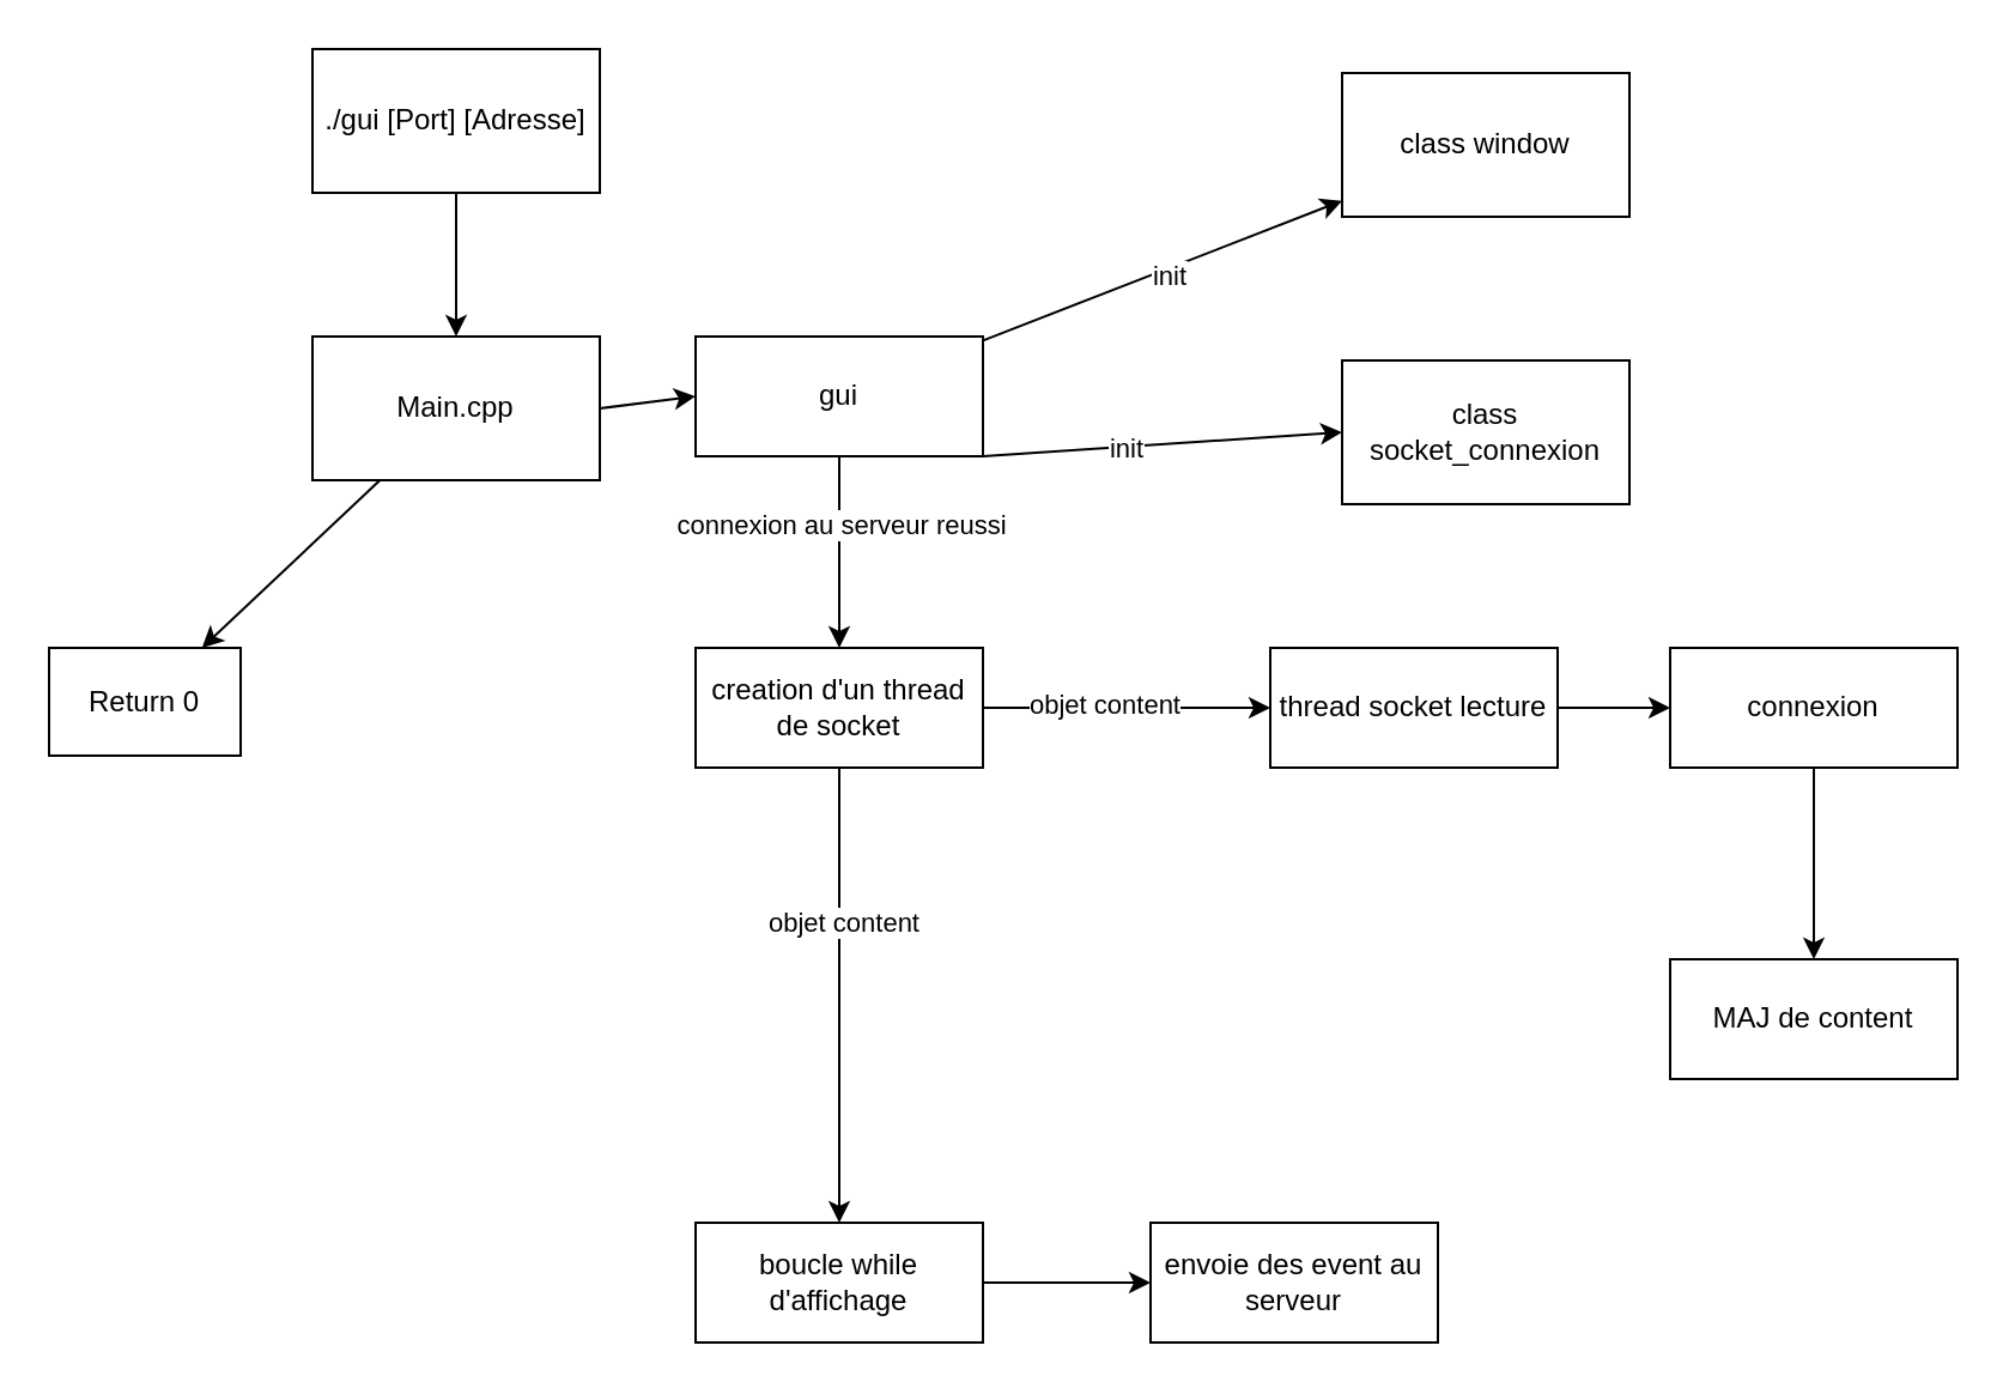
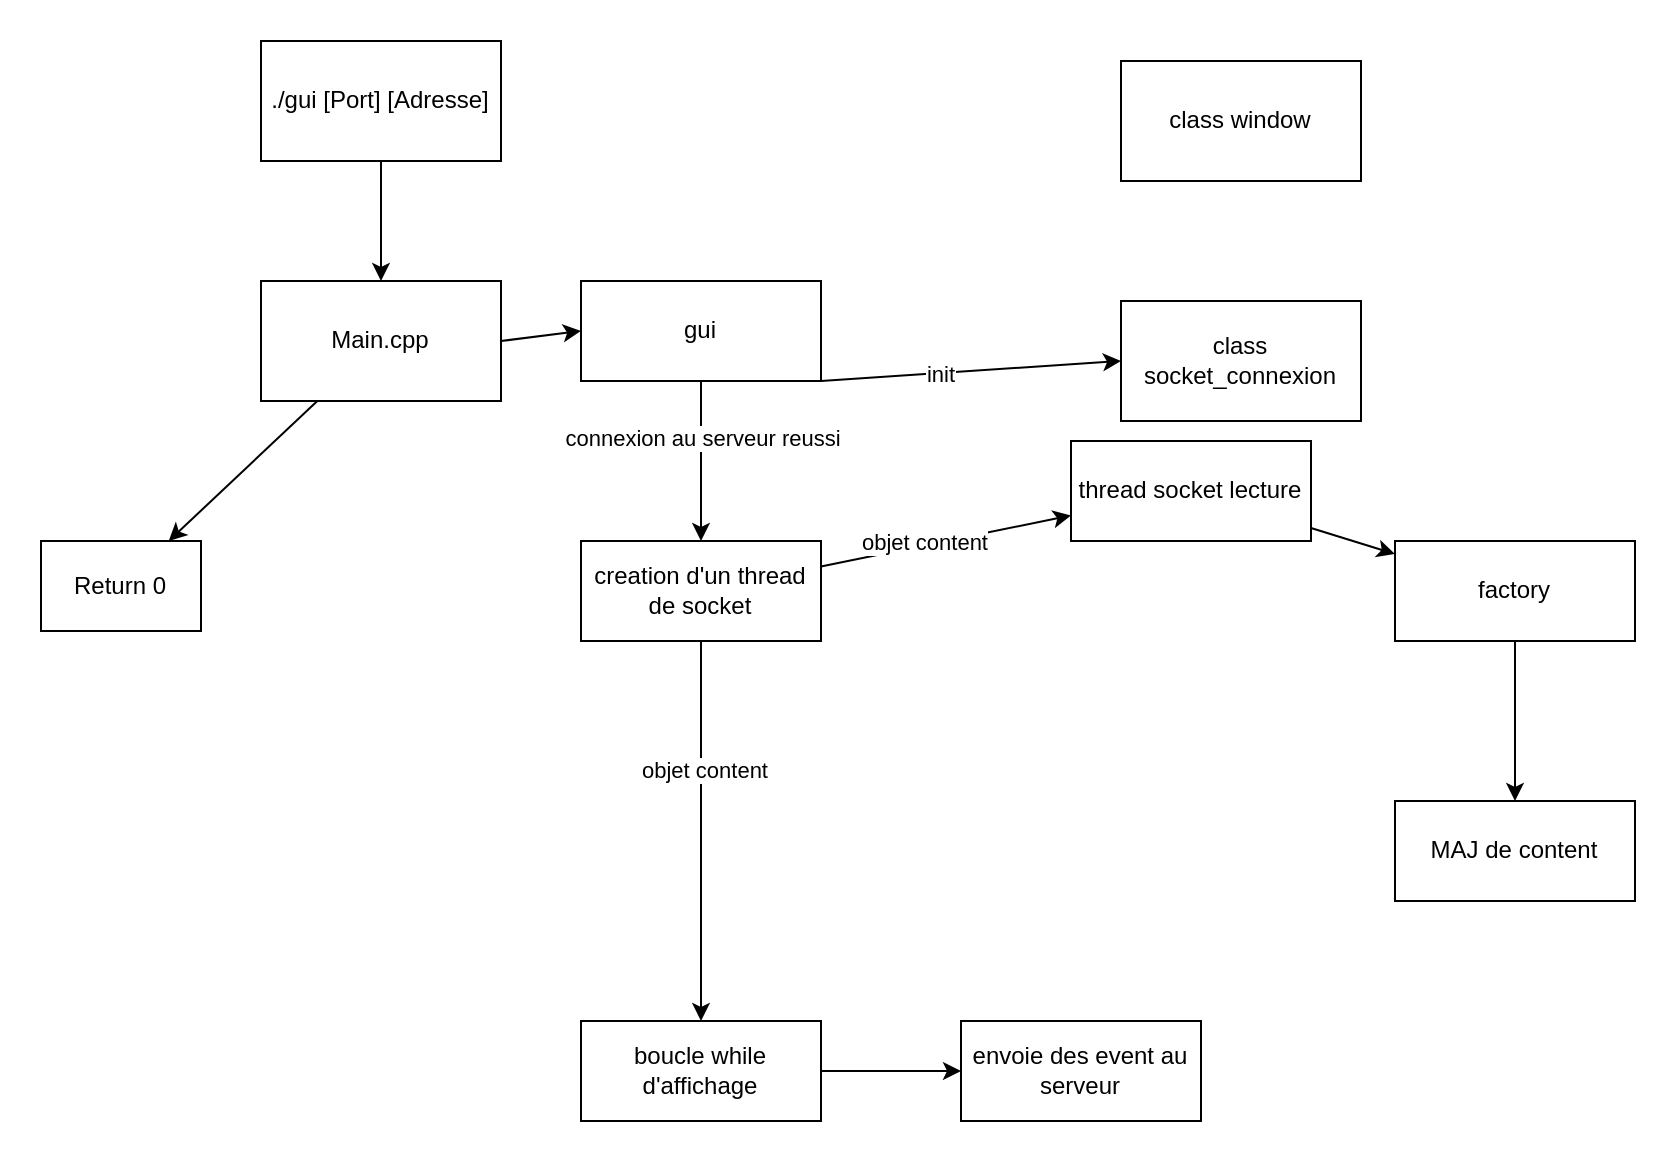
  <mxCell id="0" />
  <mxCell id="1" parent="0" />
  <mxCell id="2" value="" style="edgeStyle=none;html=1;" parent="1" source="4" target="7" edge="1"><mxGeometry relative="1" as="geometry" /></mxCell>
  <mxCell id="3" style="edgeStyle=none;html=1;exitX=1;exitY=0.5;exitDx=0;exitDy=0;entryX=0;entryY=0.5;entryDx=0;entryDy=0;" parent="1" source="4" target="14" edge="1"><mxGeometry relative="1" as="geometry" /></mxCell>
  <mxCell id="4" value="Main.cpp" style="rounded=0;whiteSpace=wrap;html=1;" parent="1" vertex="1"><mxGeometry x="130" y="140" width="120" height="60" as="geometry" /></mxCell>
  <mxCell id="5" value="" style="edgeStyle=none;html=1;" parent="1" source="6" target="4" edge="1"><mxGeometry relative="1" as="geometry" /></mxCell>
  <mxCell id="6" value="./gui [Port] [Adresse]" style="rounded=0;whiteSpace=wrap;html=1;" parent="1" vertex="1"><mxGeometry x="130" y="20" width="120" height="60" as="geometry" /></mxCell>
  <mxCell id="7" value="Return 0" style="rounded=0;whiteSpace=wrap;html=1;" parent="1" vertex="1"><mxGeometry x="20" y="270" width="80" height="45" as="geometry" /></mxCell>
- <mxCell id="8" value="" style="edgeStyle=none;html=1;" parent="1" source="14" target="15" edge="1"><mxGeometry relative="1" as="geometry" /></mxCell>
- <mxCell id="9" value="init" style="edgeLabel;html=1;align=center;verticalAlign=middle;resizable=0;points=[];" parent="8" vertex="1" connectable="0"><mxGeometry x="0.017" y="-3" relative="1" as="geometry"><mxPoint as="offset" /></mxGeometry></mxCell>
  <mxCell id="10" style="edgeStyle=none;html=1;exitX=1;exitY=1;exitDx=0;exitDy=0;entryX=0;entryY=0.5;entryDx=0;entryDy=0;" parent="1" source="14" target="16" edge="1"><mxGeometry relative="1" as="geometry" /></mxCell>
  <mxCell id="11" value="init" style="edgeLabel;html=1;align=center;verticalAlign=middle;resizable=0;points=[];" parent="10" vertex="1" connectable="0"><mxGeometry x="-0.208" relative="1" as="geometry"><mxPoint as="offset" /></mxGeometry></mxCell>
  <mxCell id="12" value="" style="edgeStyle=none;html=1;" parent="1" source="14" target="21" edge="1"><mxGeometry relative="1" as="geometry" /></mxCell>
  <mxCell id="13" value="connexion au serveur reussi" style="edgeLabel;html=1;align=center;verticalAlign=middle;resizable=0;points=[];" parent="12" vertex="1" connectable="0"><mxGeometry x="-0.309" relative="1" as="geometry"><mxPoint as="offset" /></mxGeometry></mxCell>
  <mxCell id="14" value="gui" style="rounded=0;whiteSpace=wrap;html=1;" parent="1" vertex="1"><mxGeometry x="290" y="140" width="120" height="50" as="geometry" /></mxCell>
  <mxCell id="15" value="class window" style="whiteSpace=wrap;html=1;rounded=0;" parent="1" vertex="1"><mxGeometry x="560" y="30" width="120" height="60" as="geometry" /></mxCell>
  <mxCell id="16" value="class socket_connexion" style="whiteSpace=wrap;html=1;rounded=0;" parent="1" vertex="1"><mxGeometry x="560" y="150" width="120" height="60" as="geometry" /></mxCell>
  <mxCell id="17" value="" style="edgeStyle=none;html=1;" parent="1" source="21" target="23" edge="1"><mxGeometry relative="1" as="geometry" /></mxCell>
  <mxCell id="18" value="objet content" style="edgeLabel;html=1;align=center;verticalAlign=middle;resizable=0;points=[];" parent="17" vertex="1" connectable="0"><mxGeometry x="-0.163" y="2" relative="1" as="geometry"><mxPoint as="offset" /></mxGeometry></mxCell>
  <mxCell id="19" value="" style="edgeStyle=none;html=1;" parent="1" source="21" target="25" edge="1"><mxGeometry relative="1" as="geometry" /></mxCell>
  <mxCell id="20" value="objet content" style="edgeLabel;html=1;align=center;verticalAlign=middle;resizable=0;points=[];" vertex="1" connectable="0" parent="19"><mxGeometry x="-0.331" y="1" relative="1" as="geometry"><mxPoint as="offset" /></mxGeometry></mxCell>
  <mxCell id="21" value="creation d'un thread&lt;br&gt;de socket" style="rounded=0;whiteSpace=wrap;html=1;" parent="1" vertex="1"><mxGeometry x="290" y="270" width="120" height="50" as="geometry" /></mxCell>
  <mxCell id="22" value="" style="edgeStyle=none;html=1;" parent="1" source="23" target="27" edge="1"><mxGeometry relative="1" as="geometry" /></mxCell>
- <mxCell id="23" value="thread socket lecture" style="rounded=0;whiteSpace=wrap;html=1;" parent="1" vertex="1"><mxGeometry x="530" y="270" width="120" height="50" as="geometry" /></mxCell>
+ <mxCell id="23" value="thread socket lecture" style="rounded=0;whiteSpace=wrap;html=1;" parent="1" vertex="1"><mxGeometry x="535" y="220" width="120" height="50" as="geometry" /></mxCell>
  <mxCell id="24" style="edgeStyle=none;html=1;exitX=1;exitY=0.5;exitDx=0;exitDy=0;entryX=0;entryY=0.5;entryDx=0;entryDy=0;" edge="1" parent="1" source="25" target="29"><mxGeometry relative="1" as="geometry" /></mxCell>
  <mxCell id="25" value="boucle while d'affichage" style="rounded=0;whiteSpace=wrap;html=1;" parent="1" vertex="1"><mxGeometry x="290" y="510" width="120" height="50" as="geometry" /></mxCell>
  <mxCell id="26" value="" style="edgeStyle=none;html=1;" edge="1" parent="1" source="27" target="28"><mxGeometry relative="1" as="geometry" /></mxCell>
- <mxCell id="27" value="connexion" style="rounded=0;whiteSpace=wrap;html=1;" parent="1" vertex="1"><mxGeometry x="697" y="270" width="120" height="50" as="geometry" /></mxCell>
+ <mxCell id="27" value="factory" style="rounded=0;whiteSpace=wrap;html=1;" parent="1" vertex="1"><mxGeometry x="697" y="270" width="120" height="50" as="geometry" /></mxCell>
  <mxCell id="28" value="MAJ de content" style="rounded=0;whiteSpace=wrap;html=1;" vertex="1" parent="1"><mxGeometry x="697" y="400" width="120" height="50" as="geometry" /></mxCell>
  <mxCell id="29" value="envoie des event au serveur" style="rounded=0;whiteSpace=wrap;html=1;" vertex="1" parent="1"><mxGeometry x="480" y="510" width="120" height="50" as="geometry" /></mxCell>
